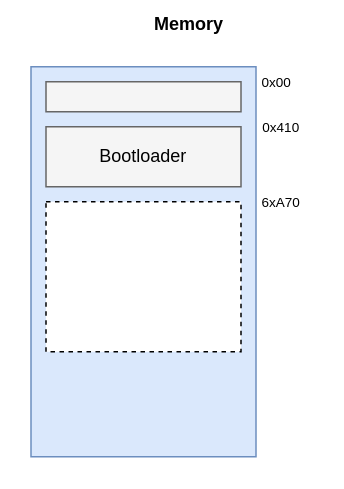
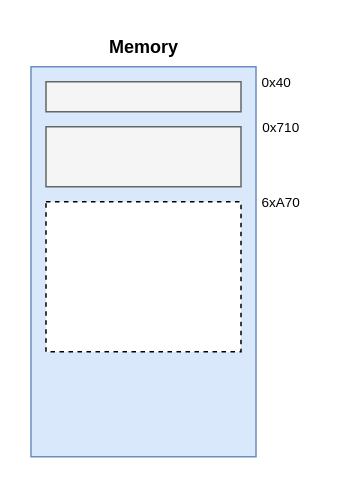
  <mxCell id="0" />
  <mxCell id="1" parent="0" />
  <mxCell id="2" value="" style="rounded=0;whiteSpace=wrap;html=1;fillColor=#dae8fc;strokeColor=#6c8ebf;" vertex="1" parent="1"><mxGeometry x="20" y="44" width="150" height="260" as="geometry" /></mxCell>
  <mxCell id="3" value="" style="rounded=0;whiteSpace=wrap;html=1;fillColor=#f5f5f5;strokeColor=#666666;fontColor=#333333;" vertex="1" parent="1"><mxGeometry x="30" y="54" width="130" height="20" as="geometry" /></mxCell>
  <mxCell id="4" value="" style="rounded=0;whiteSpace=wrap;html=1;fillColor=#f5f5f5;strokeColor=#666666;fontColor=#333333;" vertex="1" parent="1"><mxGeometry x="30" y="84" width="130" height="40" as="geometry" /></mxCell>
  <mxCell id="5" value="" style="rounded=0;whiteSpace=wrap;html=1;dashed=1;" vertex="1" parent="1"><mxGeometry x="30" y="134" width="130" height="100" as="geometry" /></mxCell>
- <mxCell id="6" value="Bootloader" style="text;html=1;strokeColor=none;fillColor=none;align=center;verticalAlign=middle;whiteSpace=wrap;rounded=0;dashed=1;" vertex="1" parent="1"><mxGeometry x="55" y="94" width="80" height="20" as="geometry" /></mxCell>
- <mxCell id="7" value="&lt;font style=&quot;font-size: 9px&quot;&gt;0x00&lt;/font&gt;" style="text;html=1;strokeColor=none;fillColor=none;align=center;verticalAlign=middle;whiteSpace=wrap;rounded=0;dashed=1;" vertex="1" parent="1"><mxGeometry x="164" y="44" width="40" height="20" as="geometry" /></mxCell>
- <mxCell id="8" value="&lt;font style=&quot;font-size: 9px&quot;&gt;0x410&lt;/font&gt;" style="text;html=1;strokeColor=none;fillColor=none;align=center;verticalAlign=middle;whiteSpace=wrap;rounded=0;dashed=1;" vertex="1" parent="1"><mxGeometry x="167" y="74" width="40" height="20" as="geometry" /></mxCell>
+ <mxCell id="7" value="&lt;font style=&quot;font-size: 9px&quot;&gt;0x40&lt;/font&gt;" style="text;html=1;strokeColor=none;fillColor=none;align=center;verticalAlign=middle;whiteSpace=wrap;rounded=0;dashed=1;" vertex="1" parent="1"><mxGeometry x="164" y="44" width="40" height="20" as="geometry" /></mxCell>
+ <mxCell id="8" value="&lt;font style=&quot;font-size: 9px&quot;&gt;0x710&lt;/font&gt;" style="text;html=1;strokeColor=none;fillColor=none;align=center;verticalAlign=middle;whiteSpace=wrap;rounded=0;dashed=1;" vertex="1" parent="1"><mxGeometry x="167" y="74" width="40" height="20" as="geometry" /></mxCell>
  <mxCell id="9" value="&lt;font style=&quot;font-size: 9px&quot;&gt;6xA70&lt;/font&gt;" style="text;html=1;strokeColor=none;fillColor=none;align=center;verticalAlign=middle;whiteSpace=wrap;rounded=0;dashed=1;" vertex="1" parent="1"><mxGeometry x="167" y="124" width="40" height="20" as="geometry" /></mxCell>
- <mxCell id="10" value="&lt;b&gt;Memory&lt;/b&gt;" style="text;html=1;strokeColor=none;fillColor=none;align=center;verticalAlign=middle;whiteSpace=wrap;rounded=0;dashed=1;" vertex="1" parent="1"><mxGeometry x="94.5" y="5" width="61" height="21" as="geometry" /></mxCell>
+ <mxCell id="10" value="&lt;b&gt;Memory&lt;/b&gt;" style="text;html=1;strokeColor=none;fillColor=none;align=center;verticalAlign=middle;whiteSpace=wrap;rounded=0;dashed=1;" vertex="1" parent="1"><mxGeometry x="64.5" y="20" width="61" height="21" as="geometry" /></mxCell>
